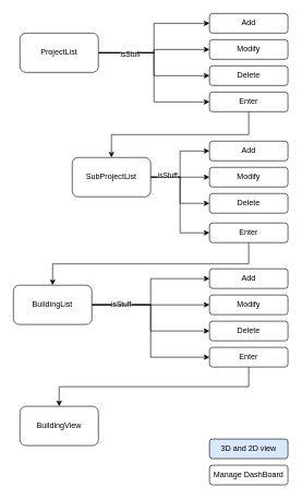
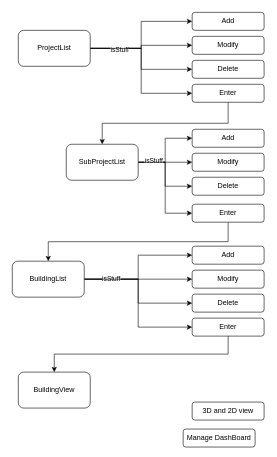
  <mxCell id="0" />
  <mxCell id="1" parent="0" />
  <mxCell id="2" style="edgeStyle=orthogonalEdgeStyle;rounded=0;orthogonalLoop=1;jettySize=auto;html=1;entryX=0;entryY=0.5;entryDx=0;entryDy=0;" edge="1" parent="1" source="7" target="20"><mxGeometry relative="1" as="geometry" /></mxCell>
  <mxCell id="3" style="edgeStyle=orthogonalEdgeStyle;rounded=0;orthogonalLoop=1;jettySize=auto;html=1;" edge="1" parent="1" source="7" target="21"><mxGeometry relative="1" as="geometry" /></mxCell>
  <mxCell id="4" style="edgeStyle=orthogonalEdgeStyle;rounded=0;orthogonalLoop=1;jettySize=auto;html=1;entryX=0;entryY=0.5;entryDx=0;entryDy=0;" edge="1" parent="1" source="7" target="22"><mxGeometry relative="1" as="geometry" /></mxCell>
  <mxCell id="5" value="isStuff" style="edgeLabel;html=1;align=center;verticalAlign=middle;resizable=0;points=[];" vertex="1" connectable="0" parent="4"><mxGeometry x="-0.532" y="-1" relative="1" as="geometry"><mxPoint as="offset" /></mxGeometry></mxCell>
  <mxCell id="6" style="edgeStyle=orthogonalEdgeStyle;rounded=0;orthogonalLoop=1;jettySize=auto;html=1;entryX=0;entryY=0.5;entryDx=0;entryDy=0;" edge="1" parent="1" source="7" target="30"><mxGeometry relative="1" as="geometry" /></mxCell>
  <mxCell id="7" value="ProjectList" style="rounded=1;whiteSpace=wrap;html=1;" vertex="1" parent="1"><mxGeometry x="30" y="50" width="120" height="60" as="geometry" /></mxCell>
  <mxCell id="8" style="edgeStyle=orthogonalEdgeStyle;rounded=0;orthogonalLoop=1;jettySize=auto;html=1;entryX=0;entryY=0.5;entryDx=0;entryDy=0;" edge="1" parent="1" source="13" target="23"><mxGeometry relative="1" as="geometry" /></mxCell>
  <mxCell id="9" style="edgeStyle=orthogonalEdgeStyle;rounded=0;orthogonalLoop=1;jettySize=auto;html=1;" edge="1" parent="1" source="13" target="24"><mxGeometry relative="1" as="geometry" /></mxCell>
  <mxCell id="10" style="edgeStyle=orthogonalEdgeStyle;rounded=0;orthogonalLoop=1;jettySize=auto;html=1;" edge="1" parent="1" source="13" target="25"><mxGeometry relative="1" as="geometry" /></mxCell>
  <mxCell id="11" value="isStuff" style="edgeLabel;html=1;align=center;verticalAlign=middle;resizable=0;points=[];" vertex="1" connectable="0" parent="10"><mxGeometry x="-0.61" y="4" relative="1" as="geometry"><mxPoint as="offset" /></mxGeometry></mxCell>
  <mxCell id="12" style="edgeStyle=orthogonalEdgeStyle;rounded=0;orthogonalLoop=1;jettySize=auto;html=1;entryX=0;entryY=0.5;entryDx=0;entryDy=0;" edge="1" parent="1" source="13" target="32"><mxGeometry relative="1" as="geometry" /></mxCell>
  <mxCell id="13" value="SubProjectList" style="rounded=1;whiteSpace=wrap;html=1;" vertex="1" parent="1"><mxGeometry x="110" y="240" width="120" height="60" as="geometry" /></mxCell>
  <mxCell id="14" style="edgeStyle=orthogonalEdgeStyle;rounded=0;orthogonalLoop=1;jettySize=auto;html=1;" edge="1" parent="1" source="19" target="26"><mxGeometry relative="1" as="geometry" /></mxCell>
  <mxCell id="15" style="edgeStyle=orthogonalEdgeStyle;rounded=0;orthogonalLoop=1;jettySize=auto;html=1;" edge="1" parent="1" source="19" target="27"><mxGeometry relative="1" as="geometry" /></mxCell>
  <mxCell id="16" style="edgeStyle=orthogonalEdgeStyle;rounded=0;orthogonalLoop=1;jettySize=auto;html=1;entryX=0;entryY=0.5;entryDx=0;entryDy=0;" edge="1" parent="1" source="19" target="28"><mxGeometry relative="1" as="geometry" /></mxCell>
  <mxCell id="17" value="isStuff" style="edgeLabel;html=1;align=center;verticalAlign=middle;resizable=0;points=[];" vertex="1" connectable="0" parent="16"><mxGeometry x="-0.6" y="1" relative="1" as="geometry"><mxPoint as="offset" /></mxGeometry></mxCell>
  <mxCell id="18" style="edgeStyle=orthogonalEdgeStyle;rounded=0;orthogonalLoop=1;jettySize=auto;html=1;entryX=0;entryY=0.5;entryDx=0;entryDy=0;" edge="1" parent="1" source="19" target="35"><mxGeometry relative="1" as="geometry" /></mxCell>
  <mxCell id="19" value="BuildingList" style="rounded=1;whiteSpace=wrap;html=1;" vertex="1" parent="1"><mxGeometry x="20" y="435" width="120" height="60" as="geometry" /></mxCell>
  <mxCell id="20" value="Add" style="rounded=1;whiteSpace=wrap;html=1;" vertex="1" parent="1"><mxGeometry x="320" y="20" width="120" height="30" as="geometry" /></mxCell>
  <mxCell id="21" value="Modify" style="rounded=1;whiteSpace=wrap;html=1;" vertex="1" parent="1"><mxGeometry x="320" y="60" width="120" height="30" as="geometry" /></mxCell>
  <mxCell id="22" value="Delete" style="rounded=1;whiteSpace=wrap;html=1;" vertex="1" parent="1"><mxGeometry x="320" y="100" width="120" height="30" as="geometry" /></mxCell>
  <mxCell id="23" value="Add" style="rounded=1;whiteSpace=wrap;html=1;" vertex="1" parent="1"><mxGeometry x="320" y="215" width="120" height="30" as="geometry" /></mxCell>
  <mxCell id="24" value="Modify" style="rounded=1;whiteSpace=wrap;html=1;" vertex="1" parent="1"><mxGeometry x="320" y="255" width="120" height="30" as="geometry" /></mxCell>
  <mxCell id="25" value="Delete" style="rounded=1;whiteSpace=wrap;html=1;" vertex="1" parent="1"><mxGeometry x="320" y="295" width="120" height="30" as="geometry" /></mxCell>
  <mxCell id="26" value="Add" style="rounded=1;whiteSpace=wrap;html=1;" vertex="1" parent="1"><mxGeometry x="320" y="410" width="120" height="30" as="geometry" /></mxCell>
  <mxCell id="27" value="Modify" style="rounded=1;whiteSpace=wrap;html=1;" vertex="1" parent="1"><mxGeometry x="320" y="450" width="120" height="30" as="geometry" /></mxCell>
  <mxCell id="28" value="Delete" style="rounded=1;whiteSpace=wrap;html=1;" vertex="1" parent="1"><mxGeometry x="320" y="490" width="120" height="30" as="geometry" /></mxCell>
  <mxCell id="29" style="edgeStyle=orthogonalEdgeStyle;rounded=0;orthogonalLoop=1;jettySize=auto;html=1;exitX=0.5;exitY=1;exitDx=0;exitDy=0;" edge="1" parent="1" source="30" target="13"><mxGeometry relative="1" as="geometry" /></mxCell>
  <mxCell id="30" value="Enter" style="rounded=1;whiteSpace=wrap;html=1;" vertex="1" parent="1"><mxGeometry x="320" y="140" width="120" height="30" as="geometry" /></mxCell>
  <mxCell id="31" style="edgeStyle=orthogonalEdgeStyle;rounded=0;orthogonalLoop=1;jettySize=auto;html=1;exitX=0.5;exitY=1;exitDx=0;exitDy=0;" edge="1" parent="1" source="32" target="19"><mxGeometry relative="1" as="geometry" /></mxCell>
  <mxCell id="32" value="Enter" style="rounded=1;whiteSpace=wrap;html=1;" vertex="1" parent="1"><mxGeometry x="320" y="340" width="120" height="30" as="geometry" /></mxCell>
  <mxCell id="33" value="BuildingView" style="rounded=1;whiteSpace=wrap;html=1;" vertex="1" parent="1"><mxGeometry x="30" y="620" width="120" height="60" as="geometry" /></mxCell>
  <mxCell id="34" style="edgeStyle=orthogonalEdgeStyle;rounded=0;orthogonalLoop=1;jettySize=auto;html=1;exitX=0.5;exitY=1;exitDx=0;exitDy=0;" edge="1" parent="1" source="35" target="33"><mxGeometry relative="1" as="geometry" /></mxCell>
  <mxCell id="35" value="Enter" style="rounded=1;whiteSpace=wrap;html=1;" vertex="1" parent="1"><mxGeometry x="320" y="530" width="120" height="30" as="geometry" /></mxCell>
- <mxCell id="36" value="3D and 2D view" style="rounded=1;whiteSpace=wrap;html=1;fillColor=#dae8fc;" vertex="1" parent="1"><mxGeometry x="320" y="670" width="120" height="30" as="geometry" /></mxCell>
- <mxCell id="37" value="Manage DashBoard" style="rounded=1;whiteSpace=wrap;html=1;" vertex="1" parent="1"><mxGeometry x="320" y="710" width="120" height="30" as="geometry" /></mxCell>
+ <mxCell id="36" value="3D and 2D view" style="rounded=1;whiteSpace=wrap;html=1;" vertex="1" parent="1"><mxGeometry x="320" y="670" width="120" height="30" as="geometry" /></mxCell>
+ <mxCell id="37" value="Manage DashBoard" style="rounded=1;whiteSpace=wrap;html=1;" vertex="1" parent="1"><mxGeometry x="305" y="715" width="120" height="30" as="geometry" /></mxCell>
